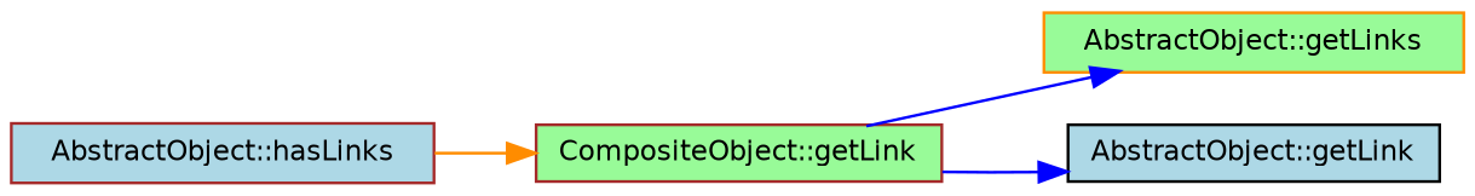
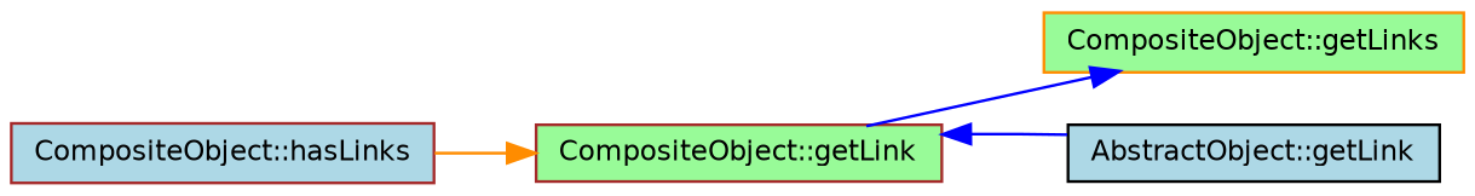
  digraph {
    rankdir=LR
    node [color=brown fillcolor=palegreen fontname=Helvetica fontsize=10 shape=record style=filled]
    edge [color=blue fontname=Helvetica fontsize=10 labelfontname=Helvetica labelfontsize=10 style=solid]
    n1 [fontcolor=black height=0.2 label="CompositeObject::getLink" width=0.4]
-   n2 [color=darkorange height=0.2 label="AbstractObject::getLinks" width=0.4]
+   n2 [color=darkorange height=0.2 label="CompositeObject::getLinks" width=0.4]
    n3 [color=black fillcolor=lightblue height=0.2 label="AbstractObject::getLink" width=0.4]
-   n4 [fillcolor=lightblue height=0.2 label="AbstractObject::hasLinks" width=0.4]
+   n4 [fillcolor=lightblue height=0.2 label="CompositeObject::hasLinks" width=0.4]
    n1 -> n2
-   n1 -> n3
+   n3 -> n1
    n4 -> n1 [color=darkorange]
  }
